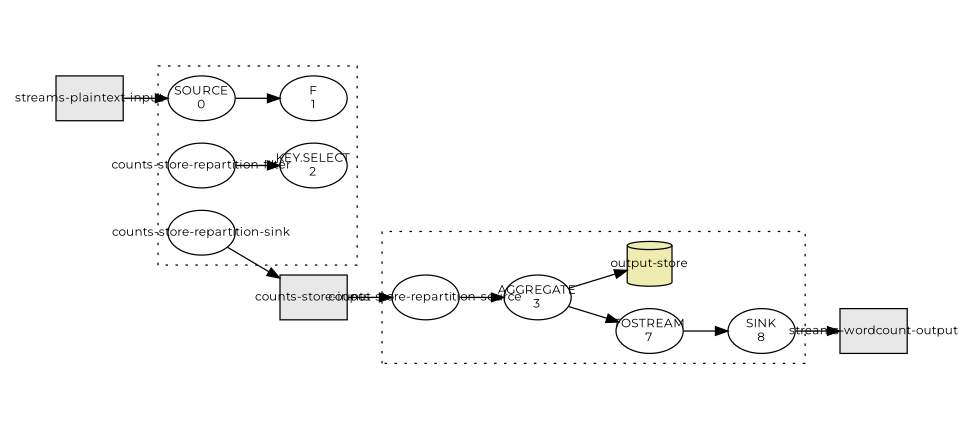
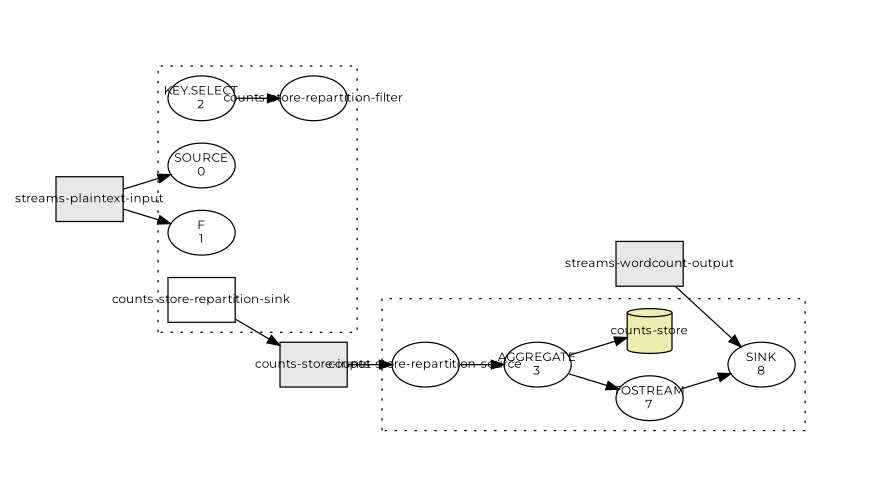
  digraph {
    fontname=Montserrat
    fontsize=10
    nodesep=0.25
    pack=true
    packmode=clust
    rankdir=LR
    ranksep=0.5
    node [fixedsize=true fontname=Montserrat fontsize=10 shape=ellipse]
    edge [fontname=Montserrat fontsize=10]
-   n1 [label="counts-store-repartition-sink"]
+   n1 [label="counts-store-repartition-sink" shape=box]
    n2 [label="SOURCE\n0"]
    n3 [label="F\n1"]
    n4 [label="KEY.SELECT\n2"]
    n5 [label="counts-store-repartition-filter"]
    n6 [label="SINK\n8"]
    n7 [label="counts-store-repartition-source"]
    n8 [label="AGGREGATE\n3"]
    n9 [label="TOSTREAM\n7"]
-   n10 [fillcolor="#eeecae" label="output-store" shape=cylinder style=filled width=0.5]
+   n10 [fillcolor="#eeecae" label="counts-store" shape=cylinder style=filled width=0.5]
    n11 [fillcolor="#e8e8e8" label="counts-store-input" shape=box style=filled]
    n12 [fillcolor="#e8e8e8" label="streams-wordcount-output" shape=box style=filled]
    n13 [fillcolor="#e8e8e8" label="streams-plaintext-input" shape=box style=filled]
    subgraph cluster_1 {
      style=dotted
      n1
      n2
      n3
      n4
      n5
    }
    subgraph cluster_2 {
      style=dotted
      n6
      n7
      n8
      n9
      n10
    }
    n1 -> n11
-   n2 -> n3
-   n5 -> n4
-   n6 -> n12
+   n13 -> n3
+   n4 -> n5
+   n12 -> n6
    n7 -> n8
    n8 -> n9
    n8 -> n10
    n9 -> n6
    n11 -> n7
    n13 -> n2
  }
